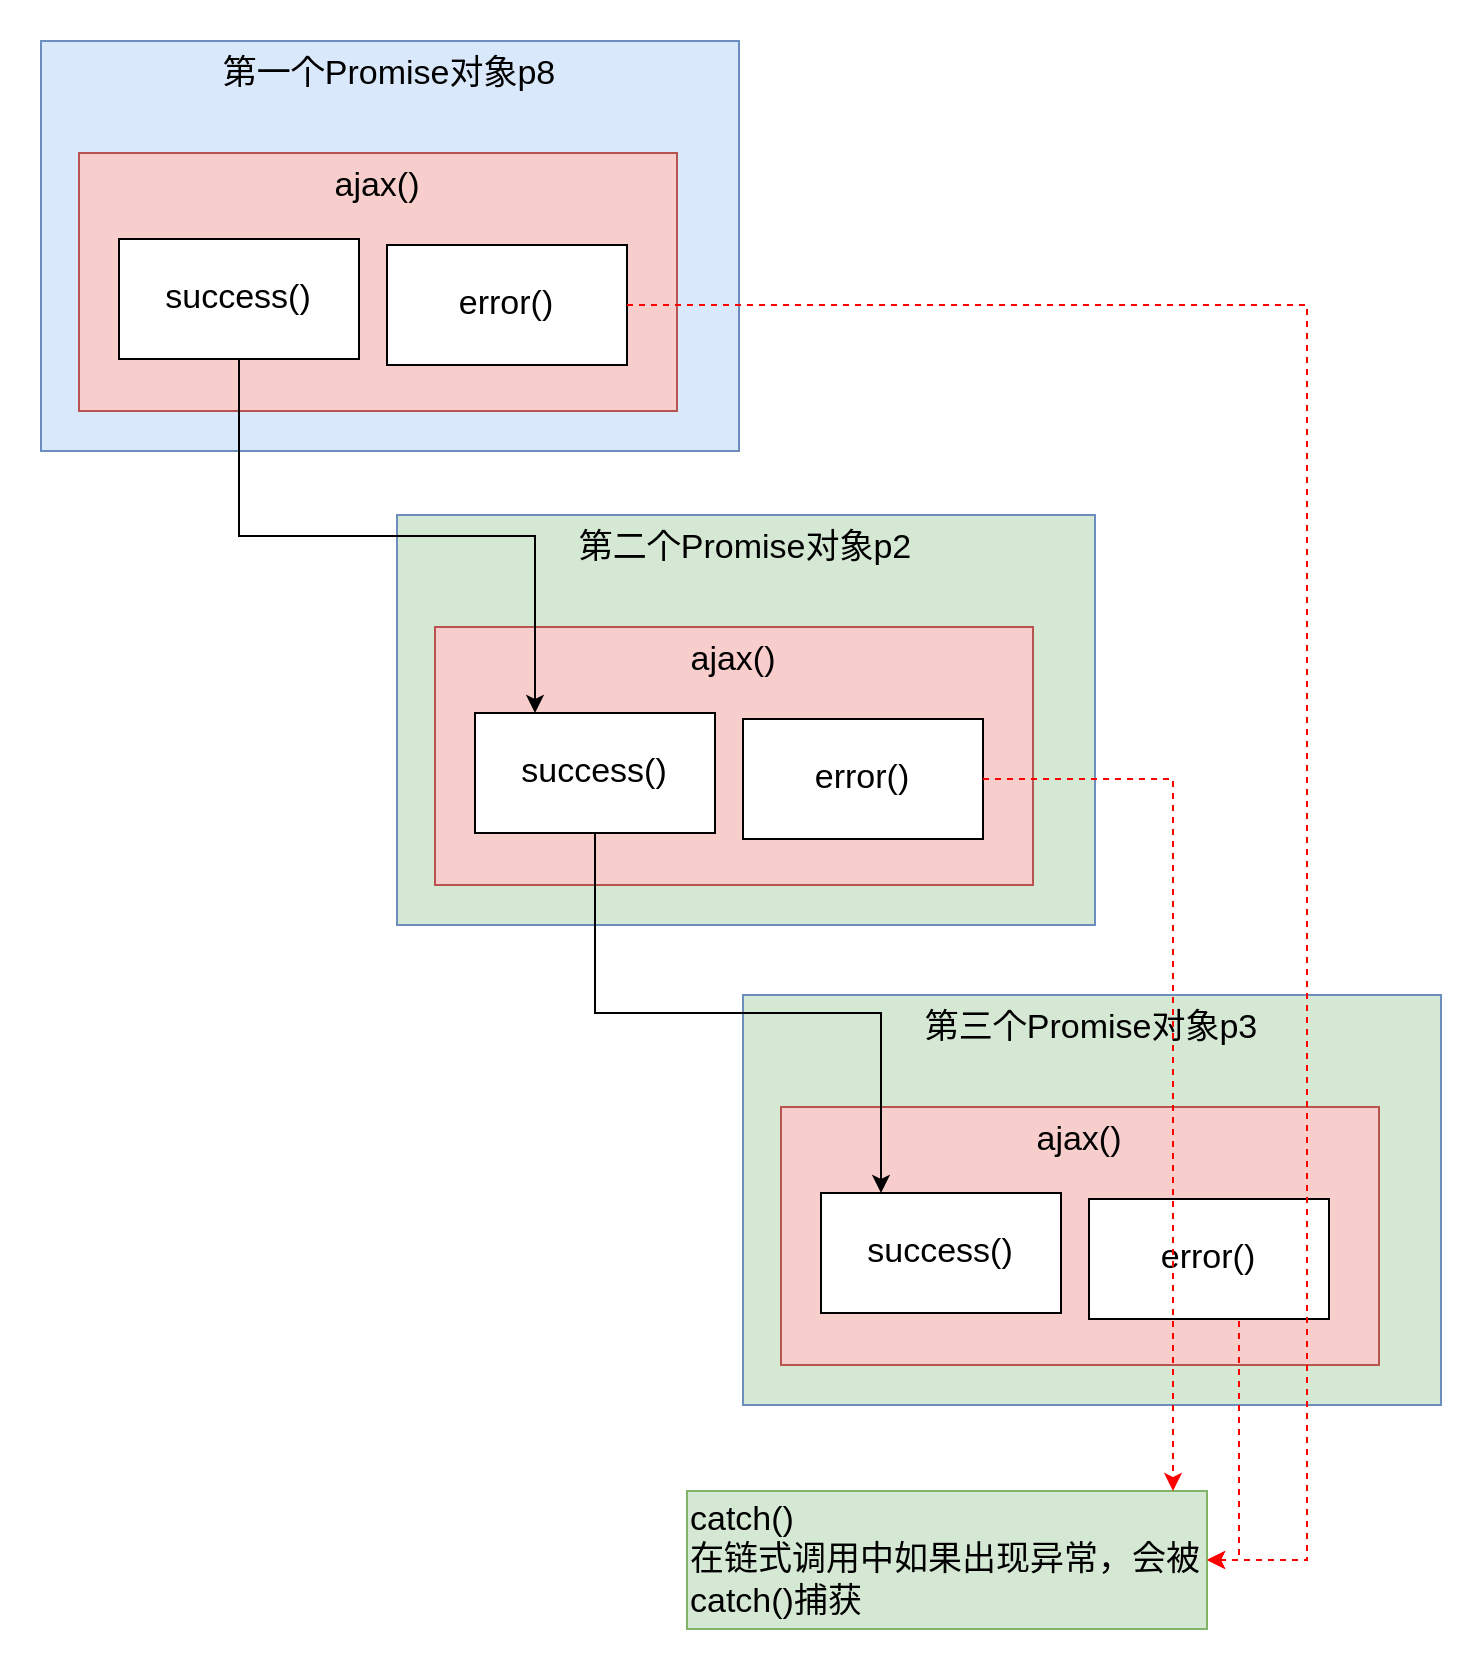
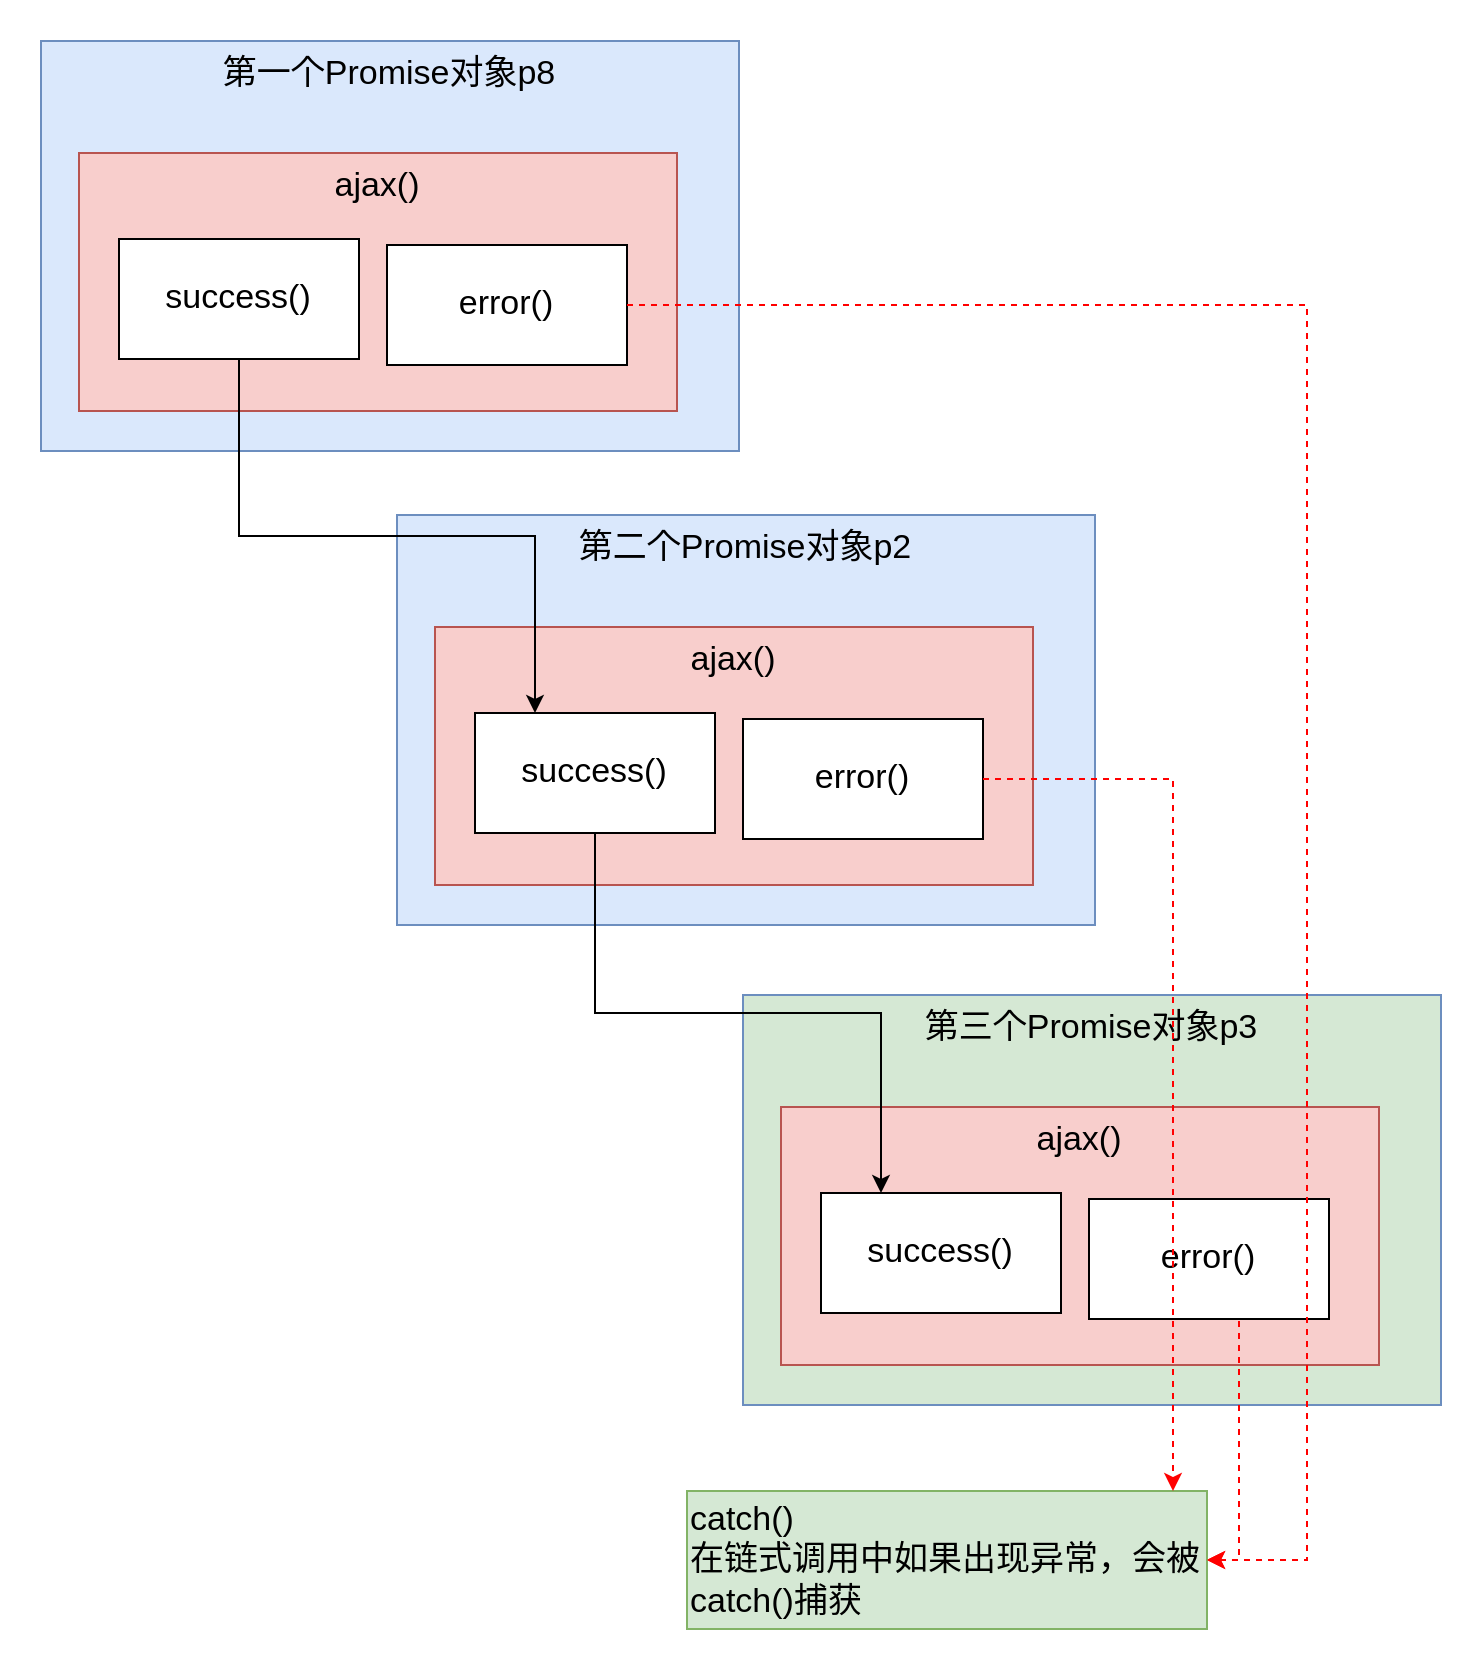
  <mxCell id="0" />
  <mxCell id="1" parent="0" />
  <mxCell id="2" value="第一个Promise对象p8&lt;br&gt;" style="rounded=0;whiteSpace=wrap;html=1;fontSize=17;verticalAlign=top;align=center;fillColor=#dae8fc;strokeColor=#6c8ebf;" vertex="1" parent="1"><mxGeometry x="20" y="20" width="349" height="205" as="geometry" /></mxCell>
  <mxCell id="3" value="ajax()" style="rounded=0;whiteSpace=wrap;html=1;fontSize=17;verticalAlign=top;fillColor=#f8cecc;strokeColor=#b85450;" vertex="1" parent="1"><mxGeometry x="39" y="76" width="299" height="129" as="geometry" /></mxCell>
  <mxCell id="4" value="success()" style="rounded=0;whiteSpace=wrap;html=1;fontSize=17;" vertex="1" parent="1"><mxGeometry x="59" y="119" width="120" height="60" as="geometry" /></mxCell>
  <mxCell id="5" value="error()" style="rounded=0;whiteSpace=wrap;html=1;fontSize=17;" vertex="1" parent="1"><mxGeometry x="193" y="122" width="120" height="60" as="geometry" /></mxCell>
- <mxCell id="6" value="第二个Promise对象p2" style="rounded=0;whiteSpace=wrap;html=1;fontSize=17;verticalAlign=top;align=center;fillColor=#d5e8d4;strokeColor=#6c8ebf;" vertex="1" parent="1"><mxGeometry x="198" y="257" width="349" height="205" as="geometry" /></mxCell>
+ <mxCell id="6" value="第二个Promise对象p2" style="rounded=0;whiteSpace=wrap;html=1;fontSize=17;verticalAlign=top;align=center;fillColor=#dae8fc;strokeColor=#6c8ebf;" vertex="1" parent="1"><mxGeometry x="198" y="257" width="349" height="205" as="geometry" /></mxCell>
  <mxCell id="7" value="ajax()" style="rounded=0;whiteSpace=wrap;html=1;fontSize=17;verticalAlign=top;fillColor=#f8cecc;strokeColor=#b85450;" vertex="1" parent="1"><mxGeometry x="217" y="313" width="299" height="129" as="geometry" /></mxCell>
  <mxCell id="8" value="success()" style="rounded=0;whiteSpace=wrap;html=1;fontSize=17;" vertex="1" parent="1"><mxGeometry x="237" y="356" width="120" height="60" as="geometry" /></mxCell>
  <mxCell id="9" value="error()" style="rounded=0;whiteSpace=wrap;html=1;fontSize=17;" vertex="1" parent="1"><mxGeometry x="371" y="359" width="120" height="60" as="geometry" /></mxCell>
  <mxCell id="10" value="第三个Promise对象p3" style="rounded=0;whiteSpace=wrap;html=1;fontSize=17;verticalAlign=top;align=center;fillColor=#d5e8d4;strokeColor=#6c8ebf;" vertex="1" parent="1"><mxGeometry x="371" y="497" width="349" height="205" as="geometry" /></mxCell>
  <mxCell id="11" value="ajax()" style="rounded=0;whiteSpace=wrap;html=1;fontSize=17;verticalAlign=top;fillColor=#f8cecc;strokeColor=#b85450;" vertex="1" parent="1"><mxGeometry x="390" y="553" width="299" height="129" as="geometry" /></mxCell>
  <mxCell id="12" value="success()" style="rounded=0;whiteSpace=wrap;html=1;fontSize=17;" vertex="1" parent="1"><mxGeometry x="410" y="596" width="120" height="60" as="geometry" /></mxCell>
  <mxCell id="13" style="edgeStyle=orthogonalEdgeStyle;rounded=0;orthogonalLoop=1;jettySize=auto;html=1;fontSize=17;strokeColor=#FF0000;dashed=1;exitX=0.625;exitY=1.017;exitDx=0;exitDy=0;exitPerimeter=0;" edge="1" parent="1" source="14" target="17"><mxGeometry relative="1" as="geometry"><mxPoint x="660" y="633" as="sourcePoint" /><Array as="points"><mxPoint x="619" y="738" /><mxPoint x="619" y="738" /></Array></mxGeometry></mxCell>
  <mxCell id="14" value="error()" style="rounded=0;whiteSpace=wrap;html=1;fontSize=17;" vertex="1" parent="1"><mxGeometry x="544" y="599" width="120" height="60" as="geometry" /></mxCell>
  <mxCell id="15" style="edgeStyle=orthogonalEdgeStyle;rounded=0;orthogonalLoop=1;jettySize=auto;html=1;exitX=0.5;exitY=1;exitDx=0;exitDy=0;entryX=0.25;entryY=0;entryDx=0;entryDy=0;fontSize=17;" edge="1" parent="1" source="4" target="8"><mxGeometry relative="1" as="geometry" /></mxCell>
  <mxCell id="16" style="edgeStyle=orthogonalEdgeStyle;rounded=0;orthogonalLoop=1;jettySize=auto;html=1;exitX=0.5;exitY=1;exitDx=0;exitDy=0;entryX=0.25;entryY=0;entryDx=0;entryDy=0;fontSize=17;" edge="1" parent="1" source="8" target="12"><mxGeometry relative="1" as="geometry" /></mxCell>
  <mxCell id="17" value="catch()&lt;br&gt;在链式调用中如果出现异常，会被catch()捕获" style="rounded=0;whiteSpace=wrap;html=1;fontSize=17;align=left;fillColor=#d5e8d4;strokeColor=#82b366;" vertex="1" parent="1"><mxGeometry x="343" y="745" width="260" height="69" as="geometry" /></mxCell>
  <mxCell id="18" style="edgeStyle=orthogonalEdgeStyle;rounded=0;orthogonalLoop=1;jettySize=auto;html=1;exitX=1;exitY=0.5;exitDx=0;exitDy=0;fontSize=17;strokeColor=#FF0000;dashed=1;" edge="1" parent="1" source="5" target="17"><mxGeometry relative="1" as="geometry"><Array as="points"><mxPoint x="653" y="152" /></Array></mxGeometry></mxCell>
  <mxCell id="19" style="edgeStyle=orthogonalEdgeStyle;rounded=0;orthogonalLoop=1;jettySize=auto;html=1;exitX=1;exitY=0.5;exitDx=0;exitDy=0;fontSize=17;strokeColor=#FF0000;dashed=1;" edge="1" parent="1" source="9" target="17"><mxGeometry relative="1" as="geometry"><Array as="points"><mxPoint x="586" y="389" /></Array></mxGeometry></mxCell>
